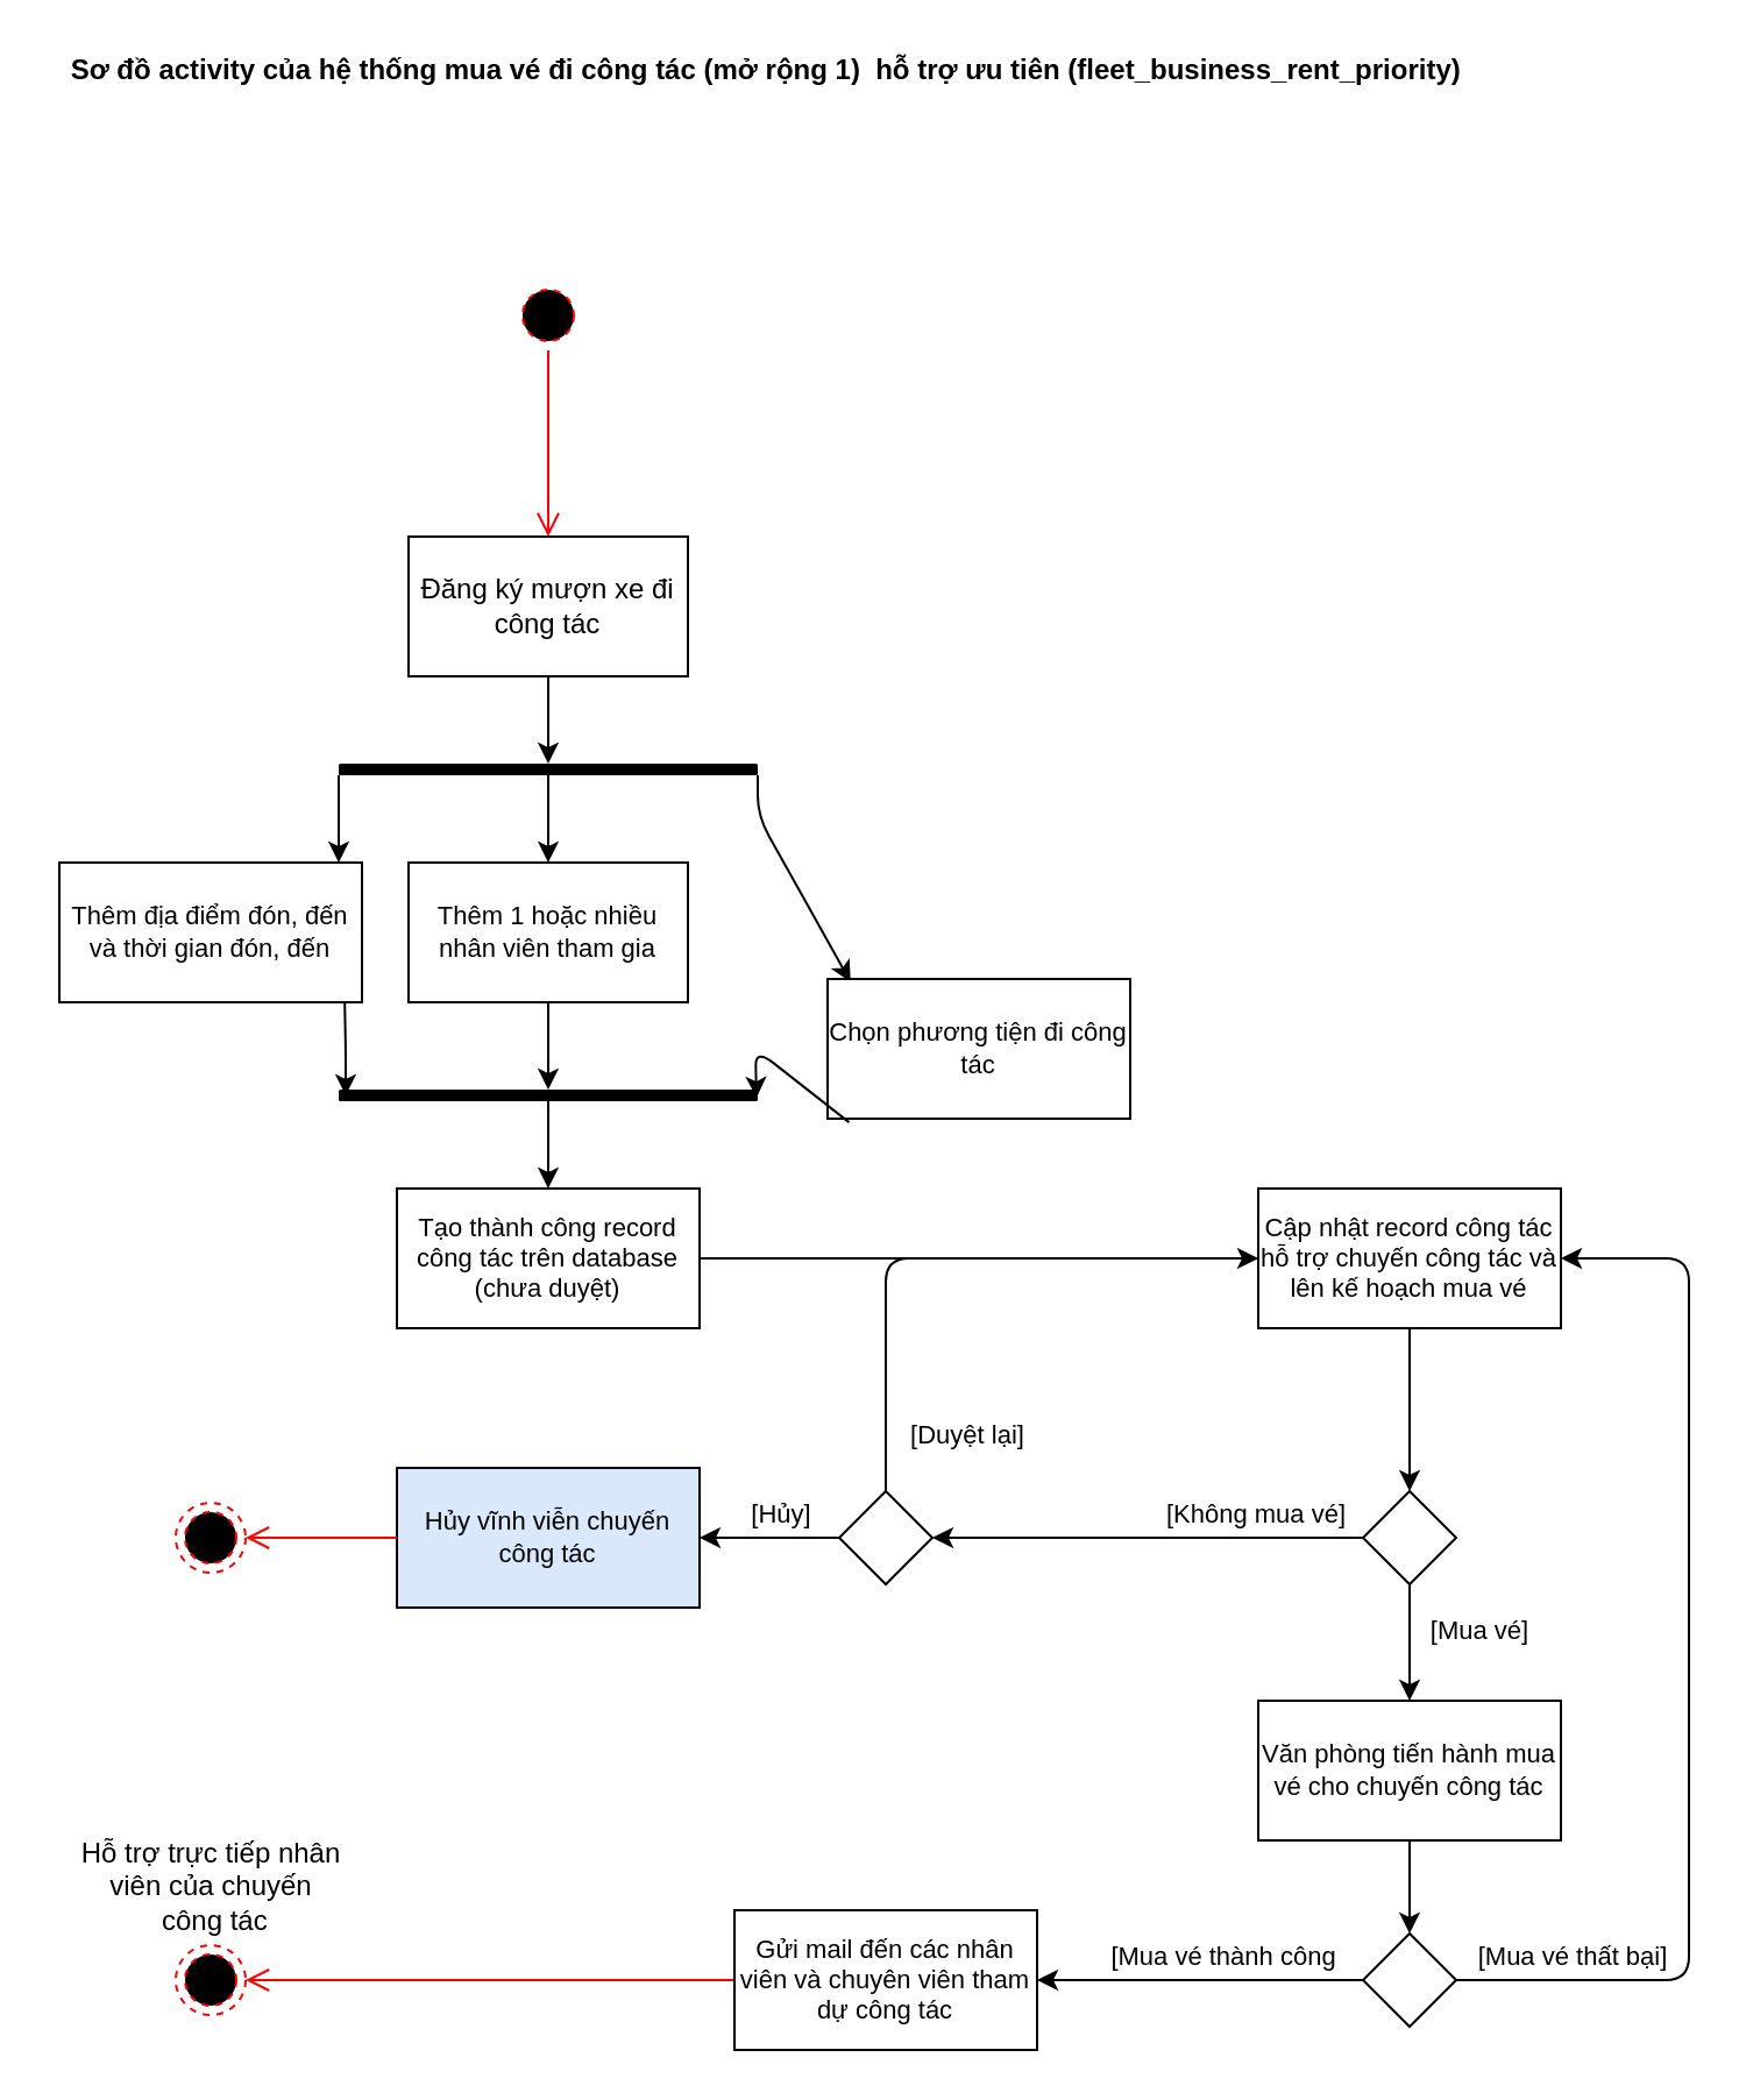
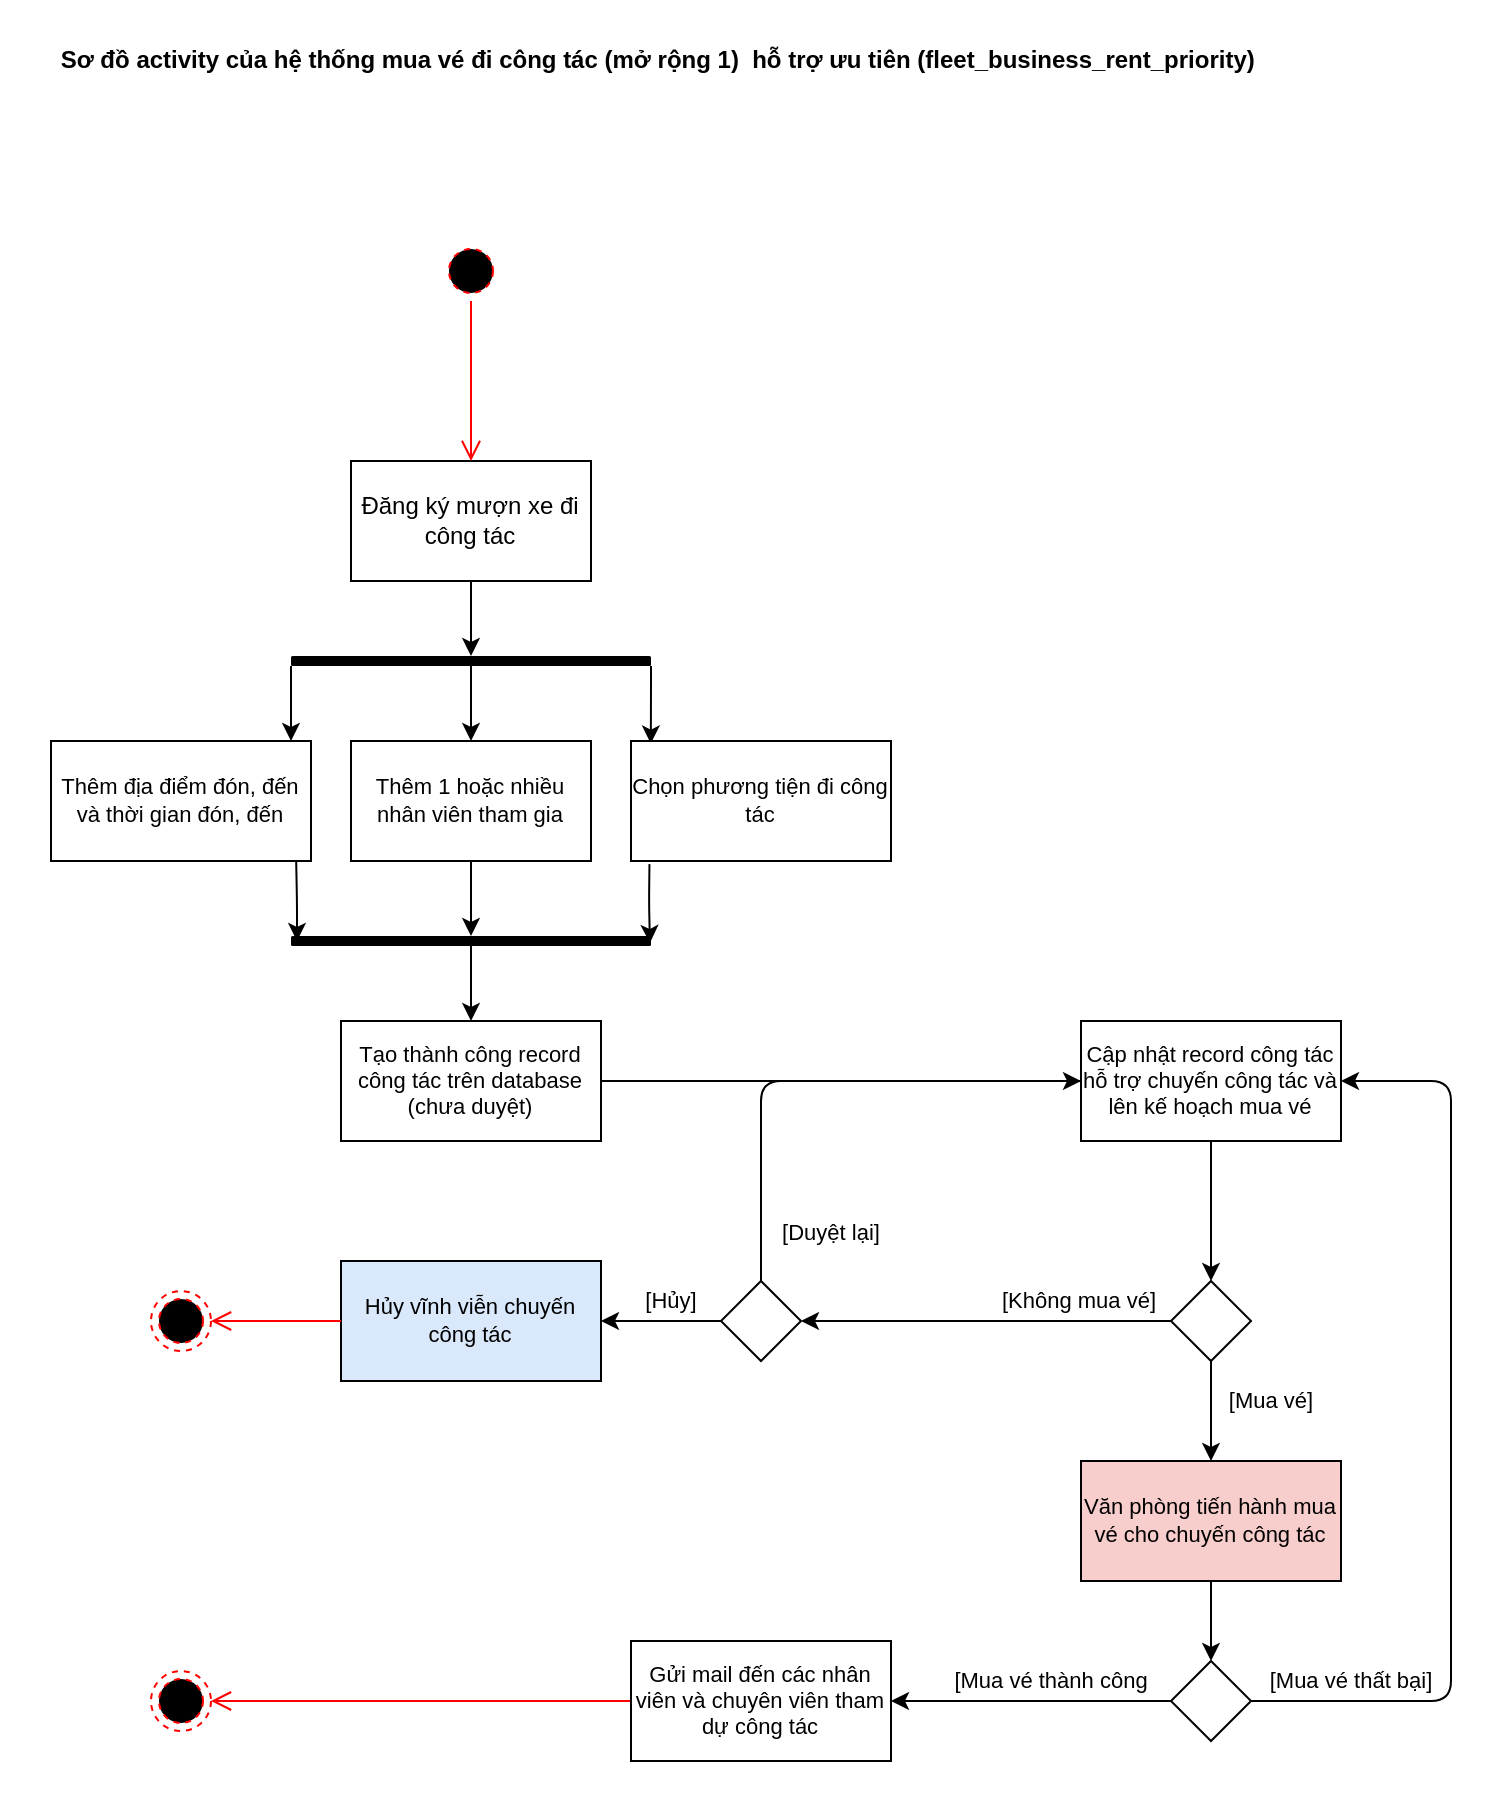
  <mxCell id="0" />
  <mxCell id="1" parent="0" />
  <mxCell id="2" value="&lt;span&gt;Sơ đồ&amp;nbsp;&lt;/span&gt;activity của hệ thống mua vé đi công tác (mở rộng 1)&amp;nbsp; hỗ trợ ưu tiên (fleet_business_rent_priority)&amp;nbsp;" style="text;html=1;align=center;verticalAlign=middle;resizable=0;points=[];autosize=1;strokeColor=none;fillColor=none;fontStyle=1" parent="1" vertex="1"><mxGeometry x="20" y="20" width="620" height="20" as="geometry" /></mxCell>
  <mxCell id="3" style="edgeStyle=none;html=1;" parent="1" source="4" target="8" edge="1"><mxGeometry relative="1" as="geometry" /></mxCell>
  <mxCell id="4" value="Đăng ký mượn xe đi công tác" style="whiteSpace=wrap;html=1;rounded=0;" parent="1" vertex="1"><mxGeometry x="175" y="230" width="120" height="60" as="geometry" /></mxCell>
  <mxCell id="5" value="" style="edgeStyle=none;html=1;" parent="1" source="8" edge="1"><mxGeometry relative="1" as="geometry"><Array as="points"><mxPoint x="145" y="350" /></Array><mxPoint x="145" y="370" as="targetPoint" /></mxGeometry></mxCell>
  <mxCell id="6" style="edgeStyle=none;html=1;entryX=0.5;entryY=0;entryDx=0;entryDy=0;" parent="1" source="8" target="11" edge="1"><mxGeometry relative="1" as="geometry" /></mxCell>
  <mxCell id="7" style="edgeStyle=none;html=1;entryX=0.076;entryY=0.021;entryDx=0;entryDy=0;fontSize=11;entryPerimeter=0;" parent="1" source="8" target="12" edge="1"><mxGeometry relative="1" as="geometry"><Array as="points"><mxPoint x="325" y="350" /></Array></mxGeometry></mxCell>
  <mxCell id="8" value="" style="html=1;points=[];perimeter=orthogonalPerimeter;fillColor=#000000;strokeColor=none;rounded=1;rotation=90;" parent="1" vertex="1"><mxGeometry x="232.5" y="240" width="5" height="180" as="geometry" /></mxCell>
  <mxCell id="9" value="Thêm địa điểm đón, đến và thời gian đón, đến" style="whiteSpace=wrap;html=1;rounded=0;fontSize=11;" parent="1" vertex="1"><mxGeometry x="25" y="370" width="130" height="60" as="geometry" /></mxCell>
  <mxCell id="10" style="edgeStyle=none;html=1;fontSize=11;endArrow=classic;endFill=1;" parent="1" source="11" target="27" edge="1"><mxGeometry relative="1" as="geometry"><mxPoint x="235" y="450" as="targetPoint" /></mxGeometry></mxCell>
  <mxCell id="11" value="Thêm 1 hoặc nhiều nhân viên tham gia" style="whiteSpace=wrap;html=1;rounded=0;fontSize=11;" parent="1" vertex="1"><mxGeometry x="175" y="370" width="120" height="60" as="geometry" /></mxCell>
- <mxCell id="12" value="Chọn phương tiện đi công tác" style="whiteSpace=wrap;html=1;rounded=0;fontSize=11;" parent="1" vertex="1"><mxGeometry x="355" y="420" width="130" height="60" as="geometry" /></mxCell>
+ <mxCell id="12" value="Chọn phương tiện đi công tác" style="whiteSpace=wrap;html=1;rounded=0;fontSize=11;" parent="1" vertex="1"><mxGeometry x="315" y="370" width="130" height="60" as="geometry" /></mxCell>
  <mxCell id="13" value="" style="endArrow=none;html=1;fontSize=11;entryX=0.943;entryY=1.006;entryDx=0;entryDy=0;entryPerimeter=0;startArrow=classic;startFill=1;" parent="1" target="9" edge="1"><mxGeometry width="50" height="50" relative="1" as="geometry"><mxPoint x="148" y="470" as="sourcePoint" /><mxPoint x="155" y="480" as="targetPoint" /><Array as="points"><mxPoint x="148" y="450" /></Array></mxGeometry></mxCell>
  <mxCell id="14" value="" style="endArrow=none;html=1;fontSize=11;entryX=0.071;entryY=1.026;entryDx=0;entryDy=0;entryPerimeter=0;exitX=0.7;exitY=0.003;exitDx=0;exitDy=0;exitPerimeter=0;startArrow=classic;startFill=1;" parent="1" source="27" target="12" edge="1"><mxGeometry width="50" height="50" relative="1" as="geometry"><mxPoint x="275" y="450" as="sourcePoint" /><mxPoint x="315.3" y="450" as="targetPoint" /><Array as="points"><mxPoint x="324" y="450" /></Array></mxGeometry></mxCell>
  <mxCell id="15" value="" style="endArrow=none;html=1;fontSize=11;endFill=0;startArrow=classic;startFill=1;" parent="1" edge="1"><mxGeometry width="50" height="50" relative="1" as="geometry"><mxPoint x="235" y="510" as="sourcePoint" /><mxPoint x="235" y="470" as="targetPoint" /></mxGeometry></mxCell>
  <mxCell id="16" style="edgeStyle=none;html=1;endArrow=classic;endFill=1;" parent="1" source="17" target="19" edge="1"><mxGeometry relative="1" as="geometry"><mxPoint x="525" y="540" as="targetPoint" /></mxGeometry></mxCell>
  <mxCell id="17" value="Tạo thành công record công tác trên database (chưa duyệt)" style="whiteSpace=wrap;html=1;rounded=0;fontSize=11;" parent="1" vertex="1"><mxGeometry x="170" y="510" width="130" height="60" as="geometry" /></mxCell>
  <mxCell id="18" style="edgeStyle=none;html=1;entryX=0.5;entryY=0;entryDx=0;entryDy=0;" parent="1" source="19" target="26" edge="1"><mxGeometry relative="1" as="geometry" /></mxCell>
  <mxCell id="19" value="Cập nhật record công tác hỗ trợ chuyến công tác và lên kế hoạch mua vé" style="whiteSpace=wrap;html=1;rounded=0;fontSize=11;" parent="1" vertex="1"><mxGeometry x="540" y="510" width="130" height="60" as="geometry" /></mxCell>
  <mxCell id="20" value="Hủy vĩnh viễn chuyến công tác" style="whiteSpace=wrap;html=1;rounded=0;fontSize=11;fillColor=#dae8fc;" parent="1" vertex="1"><mxGeometry x="170" y="630" width="130" height="60" as="geometry" /></mxCell>
  <mxCell id="21" value="[Duyệt lại]" style="edgeStyle=none;html=1;endArrow=none;endFill=0;" parent="1" source="23" target="19" edge="1"><mxGeometry x="-0.815" y="-35" relative="1" as="geometry"><mxPoint as="offset" /><mxPoint x="380" y="660" as="targetPoint" /><Array as="points"><mxPoint x="380" y="540" /></Array></mxGeometry></mxCell>
  <mxCell id="22" value="[Hủy]" style="edgeStyle=none;html=1;endArrow=classic;endFill=1;" parent="1" source="23" target="20" edge="1"><mxGeometry x="-0.167" y="-10" relative="1" as="geometry"><mxPoint as="offset" /></mxGeometry></mxCell>
  <mxCell id="23" value="" style="rhombus;whiteSpace=wrap;html=1;" parent="1" vertex="1"><mxGeometry x="360" y="640" width="40" height="40" as="geometry" /></mxCell>
  <mxCell id="24" value="[Không mua vé]" style="edgeStyle=none;html=1;endArrow=classic;endFill=1;" parent="1" source="26" target="23" edge="1"><mxGeometry x="-0.5" y="-10" relative="1" as="geometry"><mxPoint as="offset" /></mxGeometry></mxCell>
  <mxCell id="25" value="[Mua vé]" style="edgeStyle=none;html=1;endArrow=classic;endFill=1;" parent="1" source="26" target="36" edge="1"><mxGeometry x="-0.2" y="30" relative="1" as="geometry"><mxPoint as="offset" /></mxGeometry></mxCell>
  <mxCell id="26" value="" style="rhombus;whiteSpace=wrap;html=1;" parent="1" vertex="1"><mxGeometry x="585" y="640" width="40" height="40" as="geometry" /></mxCell>
  <mxCell id="27" value="" style="html=1;points=[];perimeter=orthogonalPerimeter;fillColor=#000000;strokeColor=none;rounded=1;rotation=90;" parent="1" vertex="1"><mxGeometry x="232.5" y="380" width="5" height="180" as="geometry" /></mxCell>
  <mxCell id="28" value="" style="ellipse;html=1;shape=endState;fillColor=#000000;strokeColor=#ff0000;dashed=1;" parent="1" vertex="1"><mxGeometry x="75" y="835" width="30" height="30" as="geometry" /></mxCell>
- <mxCell id="29" value="&lt;span&gt;Hỗ trợ trực tiếp nhân&lt;br&gt;viên của chuyến&lt;br&gt;&amp;nbsp;công tác&lt;/span&gt;" style="text;html=1;align=center;verticalAlign=middle;resizable=0;points=[];autosize=1;strokeColor=none;fillColor=none;" parent="1" vertex="1"><mxGeometry x="25" y="785" width="130" height="50" as="geometry" /></mxCell>
  <mxCell id="30" value="" style="ellipse;html=1;shape=startState;fillColor=#000000;strokeColor=#ff0000;dashed=1;" parent="1" vertex="1"><mxGeometry x="220" y="120" width="30" height="30" as="geometry" /></mxCell>
  <mxCell id="31" value="" style="edgeStyle=orthogonalEdgeStyle;html=1;verticalAlign=bottom;endArrow=open;endSize=8;strokeColor=#ff0000;entryX=0.5;entryY=0;entryDx=0;entryDy=0;" parent="1" source="30" target="4" edge="1"><mxGeometry relative="1" as="geometry"><mxPoint x="235" y="200" as="targetPoint" /></mxGeometry></mxCell>
  <mxCell id="32" value="" style="ellipse;html=1;shape=endState;fillColor=#000000;strokeColor=#ff0000;dashed=1;" parent="1" vertex="1"><mxGeometry x="75" y="645" width="30" height="30" as="geometry" /></mxCell>
  <mxCell id="33" value="" style="edgeStyle=orthogonalEdgeStyle;html=1;verticalAlign=bottom;endArrow=open;endSize=8;strokeColor=#ff0000;exitX=0;exitY=0.5;exitDx=0;exitDy=0;" parent="1" source="20" target="32" edge="1"><mxGeometry relative="1" as="geometry"><mxPoint x="125" y="830" as="targetPoint" /><mxPoint x="125" y="750" as="sourcePoint" /></mxGeometry></mxCell>
  <mxCell id="34" value="" style="edgeStyle=orthogonalEdgeStyle;html=1;verticalAlign=bottom;endArrow=open;endSize=8;strokeColor=#ff0000;" parent="1" source="40" target="28" edge="1"><mxGeometry x="0.273" y="15" relative="1" as="geometry"><mxPoint x="635" y="850" as="targetPoint" /><mxPoint x="845" y="945" as="sourcePoint" /><mxPoint as="offset" /><Array as="points" /></mxGeometry></mxCell>
  <mxCell id="35" style="edgeStyle=none;html=1;" parent="1" source="36" target="39" edge="1"><mxGeometry relative="1" as="geometry" /></mxCell>
- <mxCell id="36" value="Văn phòng tiến hành mua vé cho chuyến công tác" style="whiteSpace=wrap;html=1;rounded=0;fontSize=11;" parent="1" vertex="1"><mxGeometry x="540" y="730" width="130" height="60" as="geometry" /></mxCell>
+ <mxCell id="36" value="Văn phòng tiến hành mua vé cho chuyến công tác" style="whiteSpace=wrap;html=1;rounded=0;fontSize=11;fillColor=#f8cecc;" parent="1" vertex="1"><mxGeometry x="540" y="730" width="130" height="60" as="geometry" /></mxCell>
  <mxCell id="37" value="[Mua vé thành công" style="edgeStyle=none;html=1;endArrow=classic;endFill=1;" parent="1" source="39" target="40" edge="1"><mxGeometry x="-0.143" y="-10" relative="1" as="geometry"><mxPoint as="offset" /></mxGeometry></mxCell>
  <mxCell id="38" value="[Mua vé thất bại]" style="edgeStyle=none;html=1;endArrow=classic;endFill=1;" parent="1" source="39" target="19" edge="1"><mxGeometry x="-0.785" y="10" relative="1" as="geometry"><Array as="points"><mxPoint x="725" y="850" /><mxPoint x="725" y="540" /></Array><mxPoint as="offset" /></mxGeometry></mxCell>
  <mxCell id="39" value="" style="rhombus;whiteSpace=wrap;html=1;direction=south;" parent="1" vertex="1"><mxGeometry x="585" y="830" width="40" height="40" as="geometry" /></mxCell>
  <mxCell id="40" value="Gửi mail đến các nhân viên và chuyên viên tham dự công tác" style="whiteSpace=wrap;html=1;rounded=0;fontSize=11;" parent="1" vertex="1"><mxGeometry x="315" y="820" width="130" height="60" as="geometry" /></mxCell>
